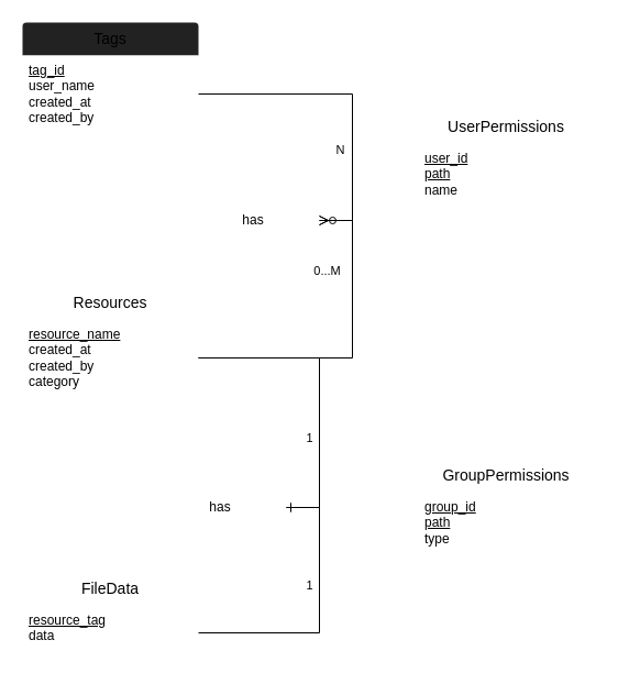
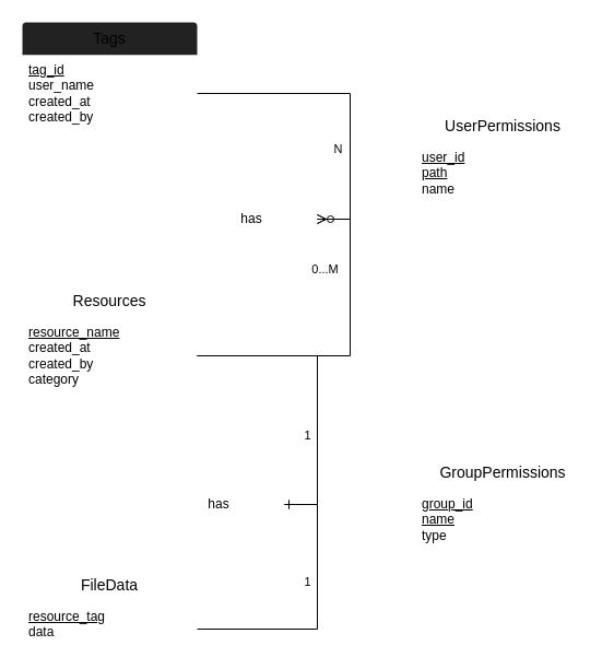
  <mxCell id="0" />
  <mxCell id="1" parent="0" />
  <mxCell id="2" value="Tags" style="swimlane;childLayout=stackLayout;horizontal=1;startSize=30;horizontalStack=0;rounded=1;fontSize=14;fontStyle=0;strokeWidth=2;resizeParent=0;resizeLast=1;shadow=0;dashed=0;align=center;arcSize=4;whiteSpace=wrap;html=1;strokeColor=none;fillColor=light-dark(#222222,#222222);fontColor=light-dark(#000000,#D7D7D9);" parent="1" vertex="1"><mxGeometry x="20" y="20" width="160" height="100" as="geometry"><mxRectangle x="30" y="20" width="70" height="30" as="alternateBounds" /></mxGeometry></mxCell>
  <mxCell id="3" value="&lt;u&gt;tag_id&lt;/u&gt;&lt;div&gt;user_name&lt;/div&gt;&lt;div&gt;created_at&lt;/div&gt;&lt;div&gt;created_by&lt;/div&gt;" style="align=left;strokeColor=none;fillColor=light-dark(#FFFFFF,#37383F);spacingLeft=4;spacingRight=4;fontSize=12;verticalAlign=top;resizable=0;rotatable=0;part=1;html=1;whiteSpace=wrap;fontColor=light-dark(#000000,#D7D7D9);" parent="2" vertex="1"><mxGeometry y="30" width="160" height="70" as="geometry" /></mxCell>
  <mxCell id="4" value="Resources" style="swimlane;childLayout=stackLayout;horizontal=1;startSize=30;horizontalStack=0;rounded=1;fontSize=14;fontStyle=0;strokeWidth=2;resizeParent=0;resizeLast=1;shadow=0;dashed=0;align=center;arcSize=4;whiteSpace=wrap;html=1;strokeColor=none;fillColor=light-dark(#FFFFFF,#222222);fontColor=light-dark(#000000,#D7D7D9);" parent="1" vertex="1"><mxGeometry x="20" y="260" width="160" height="100" as="geometry" /></mxCell>
  <mxCell id="5" value="&lt;u&gt;&lt;font style=&quot;color: light-dark(rgb(0, 0, 0), rgb(215, 215, 217));&quot;&gt;resource_name&lt;/font&gt;&lt;/u&gt;&lt;div&gt;&lt;font style=&quot;color: light-dark(rgb(0, 0, 0), rgb(215, 215, 217));&quot;&gt;created_at&lt;/font&gt;&lt;/div&gt;&lt;div&gt;&lt;font style=&quot;color: light-dark(rgb(0, 0, 0), rgb(215, 215, 217));&quot;&gt;created_by&lt;/font&gt;&lt;/div&gt;&lt;div&gt;&lt;font style=&quot;color: light-dark(rgb(0, 0, 0), rgb(215, 215, 217));&quot;&gt;category&lt;/font&gt;&lt;/div&gt;" style="align=left;strokeColor=none;fillColor=light-dark(#FFFFFF,#37383F);spacingLeft=4;spacingRight=4;fontSize=12;verticalAlign=top;resizable=0;rotatable=0;part=1;html=1;whiteSpace=wrap;" parent="4" vertex="1"><mxGeometry y="30" width="160" height="70" as="geometry" /></mxCell>
  <mxCell id="6" value="FileData" style="swimlane;childLayout=stackLayout;horizontal=1;startSize=30;horizontalStack=0;rounded=1;fontSize=14;fontStyle=0;strokeWidth=2;resizeParent=0;resizeLast=1;shadow=0;dashed=0;align=center;arcSize=4;whiteSpace=wrap;html=1;strokeColor=none;fillColor=light-dark(#FFFFFF,#222222);" parent="1" vertex="1"><mxGeometry x="20" y="520" width="160" height="70" as="geometry" /></mxCell>
  <mxCell id="7" value="&lt;u&gt;resource_tag&lt;/u&gt;&lt;div&gt;data&lt;/div&gt;" style="align=left;strokeColor=none;fillColor=light-dark(#FFFFFF,#37383F);spacingLeft=4;spacingRight=4;fontSize=12;verticalAlign=top;resizable=0;rotatable=0;part=1;html=1;whiteSpace=wrap;fontColor=light-dark(#000000,#D7D7D9);" parent="6" vertex="1"><mxGeometry y="30" width="160" height="40" as="geometry" /></mxCell>
  <mxCell id="8" value="GroupPermissions" style="swimlane;childLayout=stackLayout;horizontal=1;startSize=30;horizontalStack=0;rounded=1;fontSize=14;fontStyle=0;strokeWidth=2;resizeParent=0;resizeLast=1;shadow=0;dashed=0;align=center;arcSize=4;whiteSpace=wrap;html=1;strokeColor=none;fillColor=light-dark(#FFFFFF,#222222);gradientColor=none;fontColor=light-dark(#000000,#D7D7D9);" parent="1" vertex="1"><mxGeometry x="380" y="416.5" width="160" height="89" as="geometry" /></mxCell>
- <mxCell id="9" value="&lt;div&gt;&lt;u&gt;group_id&lt;/u&gt;&lt;div&gt;&lt;u&gt;path&lt;/u&gt;&lt;/div&gt;&lt;div&gt;type&lt;/div&gt;&lt;/div&gt;" style="align=left;strokeColor=none;fillColor=light-dark(#FFFFFF,#37383F);spacingLeft=4;spacingRight=4;fontSize=12;verticalAlign=top;resizable=0;rotatable=0;part=1;html=1;whiteSpace=wrap;fontColor=light-dark(#000000,#D7D7D9);" parent="8" vertex="1"><mxGeometry y="30" width="160" height="59" as="geometry" /></mxCell>
+ <mxCell id="9" value="&lt;div&gt;&lt;u&gt;group_id&lt;/u&gt;&lt;div&gt;&lt;u&gt;name&lt;/u&gt;&lt;/div&gt;&lt;div&gt;type&lt;/div&gt;&lt;/div&gt;" style="align=left;strokeColor=none;fillColor=light-dark(#FFFFFF,#37383F);spacingLeft=4;spacingRight=4;fontSize=12;verticalAlign=top;resizable=0;rotatable=0;part=1;html=1;whiteSpace=wrap;fontColor=light-dark(#000000,#D7D7D9);" parent="8" vertex="1"><mxGeometry y="30" width="160" height="59" as="geometry" /></mxCell>
  <mxCell id="10" value="has" style="shape=rhombus;perimeter=rhombusPerimeter;whiteSpace=wrap;html=1;align=center;fillColor=light-dark(#FFFFFF,#37383F);strokeColor=none;" parent="1" vertex="1"><mxGeometry x="140" y="431" width="120" height="60" as="geometry" /></mxCell>
  <mxCell id="11" value="has" style="shape=rhombus;perimeter=rhombusPerimeter;whiteSpace=wrap;html=1;align=center;fillColor=light-dark(#FFFFFF,#37383F);strokeColor=none;" parent="1" vertex="1"><mxGeometry x="170" y="170" width="120" height="60" as="geometry" /></mxCell>
  <mxCell id="12" value="" style="edgeStyle=entityRelationEdgeStyle;fontSize=12;html=1;endArrow=ERzeroToMany;endFill=1;rounded=0;exitX=1;exitY=0.5;exitDx=0;exitDy=0;strokeColor=light-dark(#000000,#9A9BA4);" parent="1" source="5" target="11" edge="1"><mxGeometry width="100" height="100" relative="1" as="geometry"><mxPoint x="210" y="310" as="sourcePoint" /><mxPoint x="310" y="210" as="targetPoint" /></mxGeometry></mxCell>
  <mxCell id="13" value="0...M" style="edgeLabel;html=1;align=center;verticalAlign=middle;resizable=0;points=[];labelBackgroundColor=none;" parent="12" vertex="1" connectable="0"><mxGeometry x="-0.556" y="-2" relative="1" as="geometry"><mxPoint x="51" y="-82" as="offset" /></mxGeometry></mxCell>
  <mxCell id="14" value="" style="edgeStyle=entityRelationEdgeStyle;fontSize=12;html=1;endArrow=ERmany;rounded=0;strokeColor=light-dark(#000000,#9A9BA4);" parent="1" source="3" target="11" edge="1"><mxGeometry width="100" height="100" relative="1" as="geometry"><mxPoint x="460" y="230" as="sourcePoint" /><mxPoint x="560" y="130" as="targetPoint" /></mxGeometry></mxCell>
  <mxCell id="15" value="N" style="edgeLabel;html=1;align=center;verticalAlign=middle;resizable=0;points=[];labelBackgroundColor=none;" parent="14" vertex="1" connectable="0"><mxGeometry x="-0.624" y="-3" relative="1" as="geometry"><mxPoint x="74" y="47" as="offset" /></mxGeometry></mxCell>
  <mxCell id="16" value="" style="edgeStyle=entityRelationEdgeStyle;fontSize=12;html=1;endArrow=ERone;endFill=1;rounded=0;strokeColor=light-dark(#000000,#9A9BA4);" parent="1" source="5" target="10" edge="1"><mxGeometry width="100" height="100" relative="1" as="geometry"><mxPoint x="440" y="290" as="sourcePoint" /><mxPoint x="540" y="190" as="targetPoint" /></mxGeometry></mxCell>
  <mxCell id="17" value="1" style="edgeLabel;html=1;align=center;verticalAlign=middle;resizable=0;points=[];labelBackgroundColor=none;" parent="16" vertex="1" connectable="0"><mxGeometry x="0.337" relative="1" as="geometry"><mxPoint x="-10" y="-3" as="offset" /></mxGeometry></mxCell>
  <mxCell id="18" value="" style="edgeStyle=entityRelationEdgeStyle;fontSize=12;html=1;endArrow=ERone;endFill=1;rounded=0;exitX=1;exitY=0.5;exitDx=0;exitDy=0;strokeColor=light-dark(#000000,#9A9BA4);" parent="1" target="10" edge="1"><mxGeometry width="100" height="100" relative="1" as="geometry"><mxPoint x="180" y="575" as="sourcePoint" /><mxPoint x="260" y="466" as="targetPoint" /></mxGeometry></mxCell>
  <mxCell id="19" value="1" style="edgeLabel;html=1;align=center;verticalAlign=middle;resizable=0;points=[];labelBackgroundColor=none;" parent="18" vertex="1" connectable="0"><mxGeometry x="0.216" y="1" relative="1" as="geometry"><mxPoint x="-9" as="offset" /></mxGeometry></mxCell>
  <mxCell id="20" value="UserPermissions" style="swimlane;childLayout=stackLayout;horizontal=1;startSize=30;horizontalStack=0;rounded=1;fontSize=14;fontStyle=0;strokeWidth=2;resizeParent=0;resizeLast=1;shadow=0;dashed=0;align=center;arcSize=4;whiteSpace=wrap;html=1;strokeColor=none;fillColor=light-dark(#FFFFFF,#222222);gradientColor=none;fontColor=light-dark(#000000,#D7D7D9);" parent="1" vertex="1"><mxGeometry x="380" y="100" width="160" height="89" as="geometry" /></mxCell>
  <mxCell id="21" value="&lt;div&gt;&lt;u&gt;user_id&lt;/u&gt;&lt;div&gt;&lt;u&gt;path&lt;/u&gt;&lt;/div&gt;&lt;div&gt;name&lt;/div&gt;&lt;/div&gt;" style="align=left;strokeColor=none;fillColor=light-dark(#FFFFFF,#37383F);spacingLeft=4;spacingRight=4;fontSize=12;verticalAlign=top;resizable=0;rotatable=0;part=1;html=1;whiteSpace=wrap;fontColor=light-dark(#000000,#D7D7D9);" parent="20" vertex="1"><mxGeometry y="30" width="160" height="59" as="geometry" /></mxCell>
